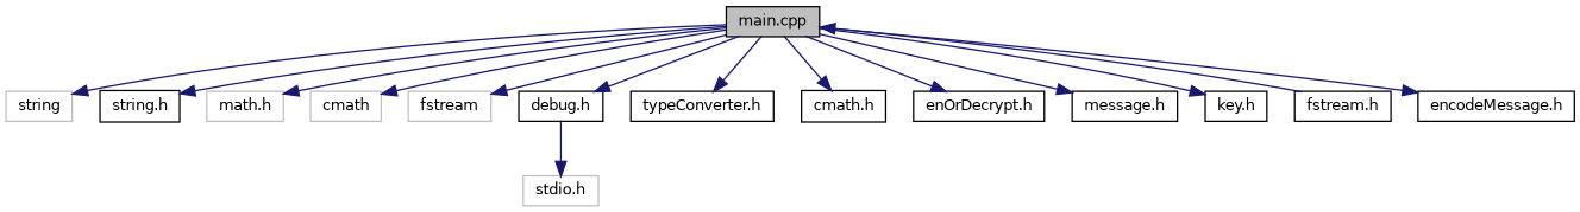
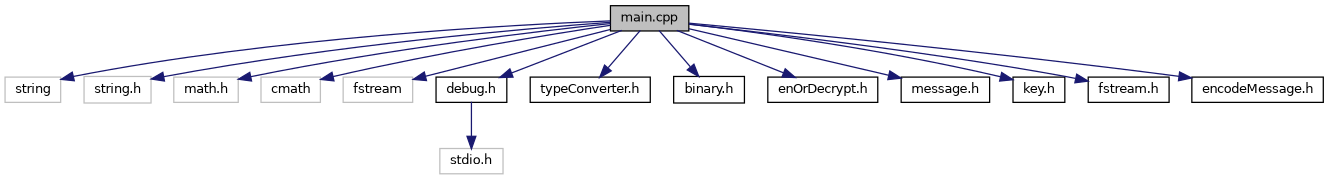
  digraph {
    node [color=black fillcolor=white fontname=Helvetica fontsize=10 shape=record style=filled]
    edge [color=midnightblue fontname=Helvetica fontsize=10 labelfontname=Helvetica labelfontsize=10 style=solid]
    n1 [fillcolor=grey75 fontcolor=black height=0.2 label="main.cpp" width=0.4]
    n2 [color=grey75 height=0.2 label=string width=0.4]
-   n3 [height=0.2 label="string.h" width=0.4]
+   n3 [color=grey75 height=0.2 label="string.h" width=0.4]
    n4 [color=grey75 height=0.2 label="math.h" width=0.4]
    n5 [color=grey75 height=0.2 label=cmath width=0.4]
    n6 [color=grey75 height=0.2 label=fstream width=0.4]
    n7 [height=0.2 label="debug.h" width=0.4]
    n8 [height=0.2 label="typeConverter.h" width=0.4]
-   n9 [height=0.2 label="cmath.h" width=0.4]
+   n9 [height=0.2 label="binary.h" width=0.4]
    n10 [height=0.2 label="enOrDecrypt.h" width=0.4]
    n11 [height=0.2 label="message.h" width=0.4]
    n12 [height=0.2 label="key.h" width=0.4]
    n13 [height=0.2 label="fstream.h" width=0.4]
    n14 [height=0.2 label="encodeMessage.h" width=0.4]
    n15 [color=grey75 height=0.2 label="stdio.h" width=0.4]
    n1 -> n2
    n1 -> n3
    n1 -> n4
    n1 -> n5
    n1 -> n6
    n1 -> n7
    n1 -> n8
    n1 -> n9
    n1 -> n10
    n1 -> n11
    n1 -> n12
-   n13 -> n1
+   n1 -> n13
    n1 -> n14
    n7 -> n15
  }
